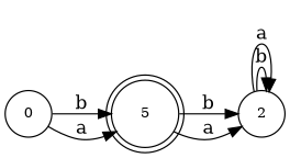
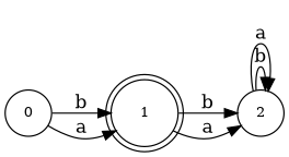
  digraph {
    rankdir=LR
    node [fontcolor=black fontsize=11 shape=circle]
    edge [shape=tee]
    0
-   1 [shape=doublecircle label=5]
+   1 [shape=doublecircle]
    2
    0 -> 1 [label=b]
    0 -> 1 [label=a]
    1 -> 2 [label=b]
    1 -> 2 [label=a]
    2 -> 2 [label=b]
    2 -> 2 [label=a]
  }
